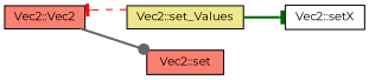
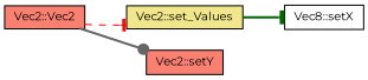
  digraph {
    fontname=Montserrat
    rankdir=LR
    node [color=black fillcolor=salmon fontname=Montserrat fontsize=10 shape=record style=filled]
    edge [arrowhead=tee fontname=Montserrat fontsize=10 labelfontname=Helvetica labelfontsize=10 style=bold]
    n1 [fontcolor=black height=0.2 label="Vec2::Vec2" width=0.4]
    n2 [fillcolor=khaki height=0.2 label="Vec2::set_Values" width=0.4]
-   n3 [height=0.2 label="Vec2::set" width=0.4]
-   n4 [fillcolor=white height=0.2 label="Vec2::setX" width=0.4]
-   n2 -> n1 [color=red style=dashed]
+   n3 [height=0.2 label="Vec2::setY" width=0.4]
+   n4 [fillcolor=white height=0.2 label="Vec8::setX" width=0.4]
+   n1 -> n2 [color=red style=dashed]
    n1 -> n3 [arrowhead=dot color=gray40]
    n2 -> n4 [color=darkgreen]
  }
